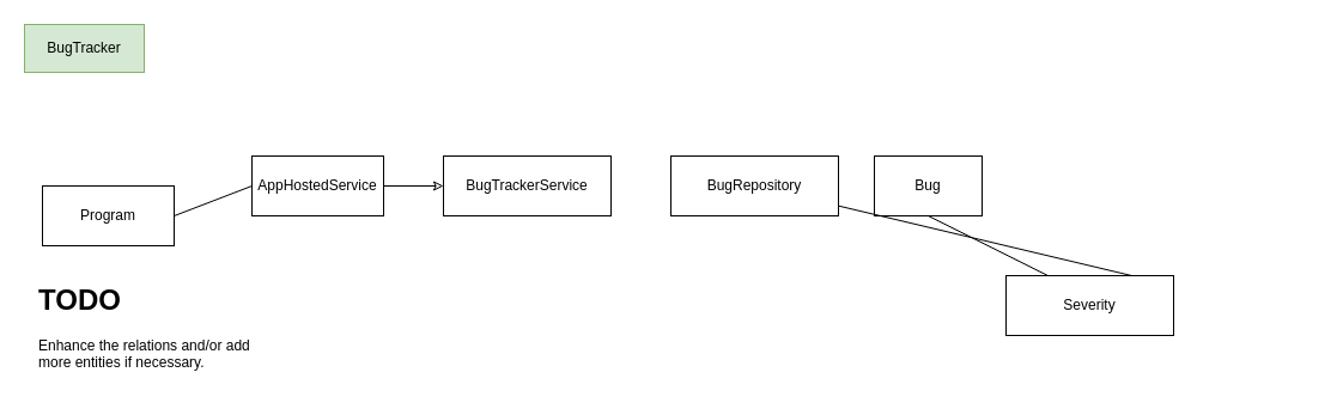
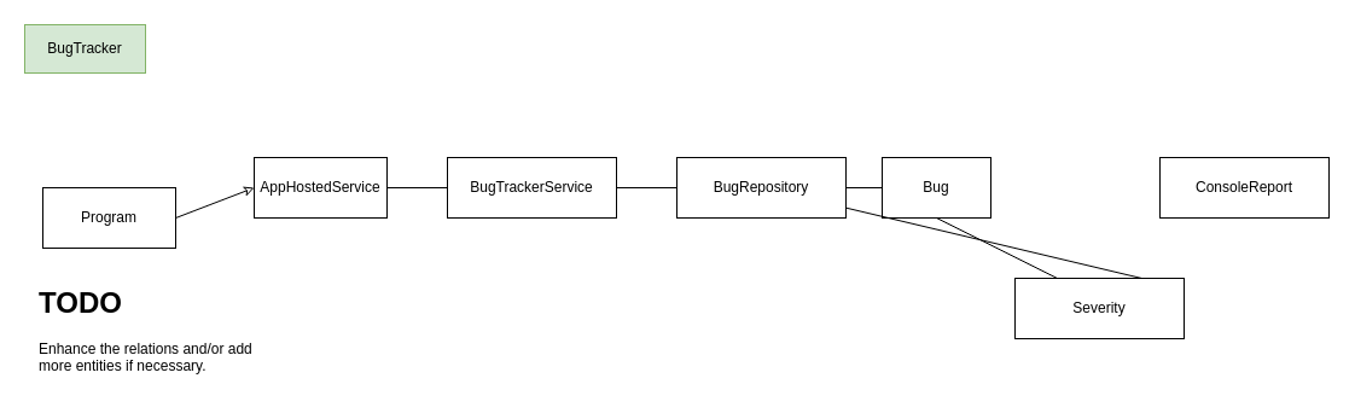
  <mxCell id="0" />
  <mxCell id="1" parent="0" />
- <mxCell id="2" style="rounded=0;orthogonalLoop=1;jettySize=auto;html=1;exitX=1;exitY=0.5;exitDx=0;exitDy=0;entryX=0;entryY=0.5;entryDx=0;entryDy=0;endArrow=none;endFill=0;" edge="1" parent="1" source="3" target="4"><mxGeometry relative="1" as="geometry" /></mxCell>
+ <mxCell id="2" style="rounded=0;orthogonalLoop=1;jettySize=auto;html=1;exitX=1;exitY=0.5;exitDx=0;exitDy=0;entryX=0;entryY=0.5;entryDx=0;entryDy=0;endArrow=classic;endFill=0;" edge="1" parent="1" source="3" target="4"><mxGeometry relative="1" as="geometry" /></mxCell>
  <mxCell id="3" value="Program" style="html=1;whiteSpace=wrap;" vertex="1" parent="1"><mxGeometry x="35" y="155" width="110" height="50" as="geometry" /></mxCell>
  <mxCell id="4" value="AppHostedService" style="html=1;whiteSpace=wrap;" vertex="1" parent="1"><mxGeometry x="210" y="130" width="110" height="50" as="geometry" /></mxCell>
  <mxCell id="5" value="BugTrackerService" style="html=1;whiteSpace=wrap;" vertex="1" parent="1"><mxGeometry x="370" y="130" width="140" height="50" as="geometry" /></mxCell>
  <mxCell id="6" value="BugRepository" style="html=1;whiteSpace=wrap;" vertex="1" parent="1"><mxGeometry x="560" y="130" width="140" height="50" as="geometry" /></mxCell>
  <mxCell id="7" value="Bug" style="html=1;whiteSpace=wrap;" vertex="1" parent="1"><mxGeometry x="730" y="130" width="90" height="50" as="geometry" /></mxCell>
  <mxCell id="8" value="Severity" style="html=1;whiteSpace=wrap;" vertex="1" parent="1"><mxGeometry x="840" y="230" width="140" height="50" as="geometry" /></mxCell>
- <mxCell id="10" style="rounded=0;orthogonalLoop=1;jettySize=auto;html=1;exitX=1;exitY=0.5;exitDx=0;exitDy=0;entryX=0;entryY=0.5;entryDx=0;entryDy=0;endArrow=classic;endFill=0;" edge="1" parent="1" source="4" target="5"><mxGeometry relative="1" as="geometry"><mxPoint x="340" y="210" as="sourcePoint" /><mxPoint x="410" y="210" as="targetPoint" /></mxGeometry></mxCell>
+ <mxCell id="9" value="ConsoleReport" style="html=1;whiteSpace=wrap;" vertex="1" parent="1"><mxGeometry x="960" y="130" width="140" height="50" as="geometry" /></mxCell>
+ <mxCell id="10" style="rounded=0;orthogonalLoop=1;jettySize=auto;html=1;exitX=1;exitY=0.5;exitDx=0;exitDy=0;entryX=0;entryY=0.5;entryDx=0;entryDy=0;endArrow=none;endFill=0;" edge="1" parent="1" source="4" target="5"><mxGeometry relative="1" as="geometry"><mxPoint x="340" y="210" as="sourcePoint" /><mxPoint x="410" y="210" as="targetPoint" /></mxGeometry></mxCell>
+ <mxCell id="11" style="rounded=0;orthogonalLoop=1;jettySize=auto;html=1;exitX=1;exitY=0.5;exitDx=0;exitDy=0;entryX=0;entryY=0.5;entryDx=0;entryDy=0;endArrow=none;endFill=0;" edge="1" parent="1" source="5" target="6"><mxGeometry relative="1" as="geometry"><mxPoint x="410" y="220" as="sourcePoint" /><mxPoint x="480" y="220" as="targetPoint" /></mxGeometry></mxCell>
+ <mxCell id="12" style="rounded=0;orthogonalLoop=1;jettySize=auto;html=1;exitX=1;exitY=0.5;exitDx=0;exitDy=0;entryX=0;entryY=0.5;entryDx=0;entryDy=0;endArrow=none;endFill=0;" edge="1" parent="1" source="6" target="7"><mxGeometry relative="1" as="geometry"><mxPoint x="620" y="200" as="sourcePoint" /><mxPoint x="670" y="200" as="targetPoint" /></mxGeometry></mxCell>
  <mxCell id="13" style="rounded=0;orthogonalLoop=1;jettySize=auto;html=1;exitX=0.5;exitY=1;exitDx=0;exitDy=0;entryX=0.25;entryY=0;entryDx=0;entryDy=0;endArrow=none;endFill=0;" edge="1" parent="1" source="7" target="8"><mxGeometry relative="1" as="geometry"><mxPoint x="750" y="190" as="sourcePoint" /><mxPoint x="800" y="190" as="targetPoint" /></mxGeometry></mxCell>
  <mxCell id="14" style="rounded=0;orthogonalLoop=1;jettySize=auto;html=1;exitX=0.75;exitY=0;exitDx=0;exitDy=0;endArrow=none;endFill=0;" edge="1" parent="1" source="8" target="6"><mxGeometry relative="1" as="geometry"><mxPoint x="920" y="200" as="sourcePoint" /><mxPoint x="1000" y="250" as="targetPoint" /></mxGeometry></mxCell>
  <mxCell id="15" value="BugTracker" style="text;html=1;align=center;verticalAlign=middle;whiteSpace=wrap;rounded=0;fillColor=#d5e8d4;strokeColor=#82b366;" vertex="1" parent="1"><mxGeometry x="20" y="20" width="100" height="40" as="geometry" /></mxCell>
  <mxCell id="16" value="&lt;h1 style=&quot;margin-top: 0px;&quot;&gt;TODO&lt;/h1&gt;&lt;p&gt;Enhance the relations and/or add more entities if necessary.&lt;/p&gt;" style="text;html=1;whiteSpace=wrap;overflow=hidden;rounded=0;" vertex="1" parent="1"><mxGeometry x="30" y="230" width="180" height="95" as="geometry" /></mxCell>
